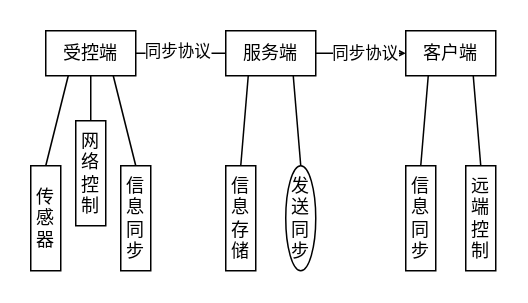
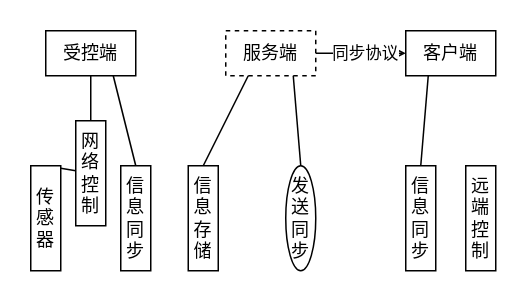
  <mxCell id="0" />
  <mxCell id="1" parent="0" />
- <mxCell id="2" value="服务端" style="rounded=0;whiteSpace=wrap;html=1;" vertex="1" parent="1"><mxGeometry x="150" y="20" width="60" height="30" as="geometry" /></mxCell>
+ <mxCell id="2" value="服务端" style="rounded=0;whiteSpace=wrap;html=1;dashed=1;" vertex="1" parent="1"><mxGeometry x="150" y="20" width="60" height="30" as="geometry" /></mxCell>
  <mxCell id="3" value="客户端" style="rounded=0;whiteSpace=wrap;html=1;" vertex="1" parent="1"><mxGeometry x="270" y="20" width="60" height="30" as="geometry" /></mxCell>
  <mxCell id="4" value="受控端" style="rounded=0;whiteSpace=wrap;html=1;" vertex="1" parent="1"><mxGeometry x="30" y="20" width="60" height="30" as="geometry" /></mxCell>
- <mxCell id="5" value="" style="endArrow=none;html=1;rounded=0;exitX=1;exitY=0.5;exitDx=0;exitDy=0;entryX=0;entryY=0.5;entryDx=0;entryDy=0;" edge="1" parent="1" source="4" target="2"><mxGeometry width="50" height="50" relative="1" as="geometry"><mxPoint x="260" y="120" as="sourcePoint" /><mxPoint x="310" y="70" as="targetPoint" /></mxGeometry></mxCell>
- <mxCell id="6" value="同步协议" style="edgeLabel;html=1;align=center;verticalAlign=middle;resizable=0;points=[];" vertex="1" connectable="0" parent="5"><mxGeometry x="-0.109" y="2" relative="1" as="geometry"><mxPoint as="offset" /></mxGeometry></mxCell>
  <mxCell id="7" value="" style="endArrow=open;html=1;rounded=0;exitX=1;exitY=0.5;exitDx=0;exitDy=0;entryX=0;entryY=0.5;entryDx=0;entryDy=0;" edge="1" parent="1" source="2" target="3"><mxGeometry width="50" height="50" relative="1" as="geometry"><mxPoint x="80" y="45" as="sourcePoint" /><mxPoint x="160" y="45" as="targetPoint" /></mxGeometry></mxCell>
  <mxCell id="8" value="同步协议" style="edgeLabel;html=1;align=center;verticalAlign=middle;resizable=0;points=[];" vertex="1" connectable="0" parent="7"><mxGeometry x="0.066" y="1" relative="1" as="geometry"><mxPoint as="offset" /></mxGeometry></mxCell>
- <mxCell id="9" value="" style="endArrow=none;html=1;rounded=0;entryX=0.25;entryY=1;entryDx=0;entryDy=0;exitX=0.5;exitY=0;exitDx=0;exitDy=0;" edge="1" parent="1" source="10" target="4"><mxGeometry width="50" height="50" relative="1" as="geometry"><mxPoint x="10" y="100" as="sourcePoint" /><mxPoint x="45" y="80" as="targetPoint" /></mxGeometry></mxCell>
+ <mxCell id="9" value="" style="endArrow=none;html=1;rounded=0;exitX=0.5;exitY=0;exitDx=0;exitDy=0;" edge="1" parent="1" source="10" target="11"><mxGeometry width="50" height="50" relative="1" as="geometry"><mxPoint x="10" y="100" as="sourcePoint" /><mxPoint x="45" y="80" as="targetPoint" /></mxGeometry></mxCell>
  <mxCell id="10" value="传感器" style="rounded=0;whiteSpace=wrap;html=1;" vertex="1" parent="1"><mxGeometry x="20" y="110" width="20" height="70" as="geometry" /></mxCell>
  <mxCell id="11" value="网络控制" style="rounded=0;whiteSpace=wrap;html=1;" vertex="1" parent="1"><mxGeometry x="50" y="80" width="20" height="70" as="geometry" /></mxCell>
  <mxCell id="12" value="" style="endArrow=none;html=1;rounded=0;entryX=0.5;entryY=1;entryDx=0;entryDy=0;exitX=0.5;exitY=0;exitDx=0;exitDy=0;" edge="1" parent="1" source="11" target="4"><mxGeometry width="50" height="50" relative="1" as="geometry"><mxPoint x="20" y="120" as="sourcePoint" /><mxPoint x="65" y="60" as="targetPoint" /></mxGeometry></mxCell>
  <mxCell id="13" value="信息同步" style="rounded=0;whiteSpace=wrap;html=1;" vertex="1" parent="1"><mxGeometry x="80" y="110" width="20" height="70" as="geometry" /></mxCell>
  <mxCell id="14" value="" style="endArrow=none;html=1;rounded=0;entryX=0.75;entryY=1;entryDx=0;entryDy=0;exitX=0.5;exitY=0;exitDx=0;exitDy=0;" edge="1" parent="1" source="13" target="4"><mxGeometry width="50" height="50" relative="1" as="geometry"><mxPoint x="70" y="120" as="sourcePoint" /><mxPoint x="90" y="60" as="targetPoint" /></mxGeometry></mxCell>
  <mxCell id="15" value="信息同步" style="rounded=0;whiteSpace=wrap;html=1;" vertex="1" parent="1"><mxGeometry x="270" y="110" width="20" height="70" as="geometry" /></mxCell>
  <mxCell id="16" value="远端控制" style="rounded=0;whiteSpace=wrap;html=1;" vertex="1" parent="1"><mxGeometry x="310" y="110" width="20" height="70" as="geometry" /></mxCell>
- <mxCell id="17" value="信息存储" style="rounded=0;whiteSpace=wrap;html=1;" vertex="1" parent="1"><mxGeometry x="150" y="110" width="20" height="70" as="geometry" /></mxCell>
+ <mxCell id="17" value="信息存储" style="rounded=0;whiteSpace=wrap;html=1;" vertex="1" parent="1"><mxGeometry x="125" y="110" width="20" height="70" as="geometry" /></mxCell>
  <mxCell id="18" value="发送同步" style="ellipse;whiteSpace=wrap;html=1;" vertex="1" parent="1"><mxGeometry x="190" y="110" width="20" height="70" as="geometry" /></mxCell>
  <mxCell id="19" value="" style="endArrow=none;html=1;rounded=0;entryX=0.25;entryY=1;entryDx=0;entryDy=0;exitX=0.5;exitY=0;exitDx=0;exitDy=0;" edge="1" parent="1" source="17" target="2"><mxGeometry width="50" height="50" relative="1" as="geometry"><mxPoint x="40" y="120" as="sourcePoint" /><mxPoint x="40" y="60" as="targetPoint" /></mxGeometry></mxCell>
  <mxCell id="20" value="" style="endArrow=none;html=1;rounded=0;entryX=0.75;entryY=1;entryDx=0;entryDy=0;exitX=0.5;exitY=0;exitDx=0;exitDy=0;" edge="1" parent="1" source="18" target="2"><mxGeometry width="50" height="50" relative="1" as="geometry"><mxPoint x="50" y="130" as="sourcePoint" /><mxPoint x="50" y="70" as="targetPoint" /></mxGeometry></mxCell>
  <mxCell id="21" value="" style="endArrow=none;html=1;rounded=0;entryX=0.25;entryY=1;entryDx=0;entryDy=0;exitX=0.5;exitY=0;exitDx=0;exitDy=0;" edge="1" parent="1" source="15" target="3"><mxGeometry width="50" height="50" relative="1" as="geometry"><mxPoint x="180" y="120" as="sourcePoint" /><mxPoint x="175" y="60" as="targetPoint" /></mxGeometry></mxCell>
- <mxCell id="22" value="" style="endArrow=none;html=1;rounded=0;entryX=0.75;entryY=1;entryDx=0;entryDy=0;exitX=0.5;exitY=0;exitDx=0;exitDy=0;" edge="1" parent="1" source="16" target="3"><mxGeometry width="50" height="50" relative="1" as="geometry"><mxPoint x="190" y="130" as="sourcePoint" /><mxPoint x="185" y="70" as="targetPoint" /></mxGeometry></mxCell>
